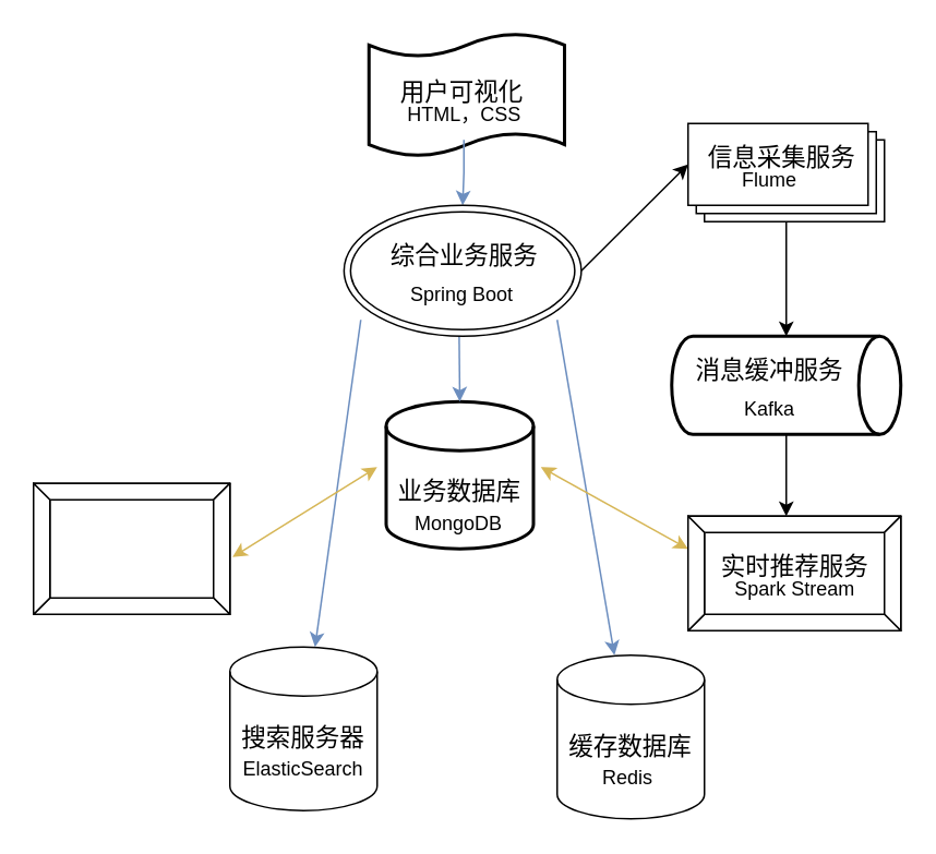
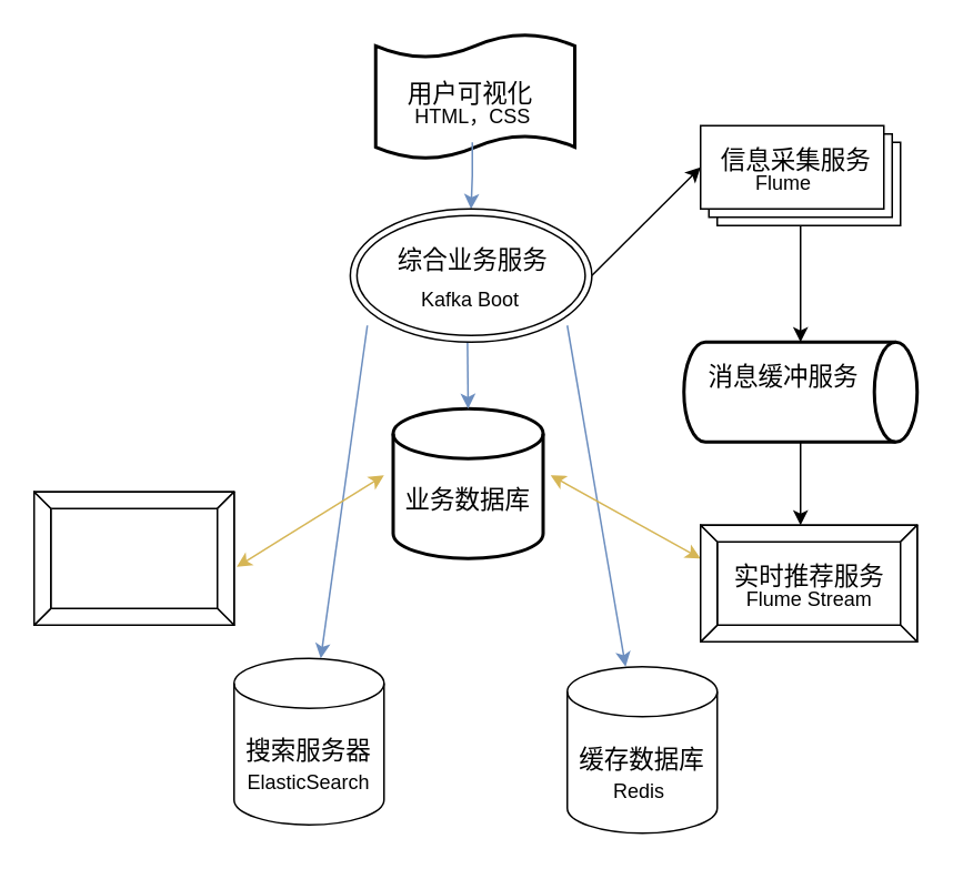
  <mxCell id="0" />
  <mxCell id="1" parent="0" />
  <mxCell id="2" style="rounded=0;orthogonalLoop=1;jettySize=auto;html=1;exitX=0;exitY=1;exitDx=0;exitDy=0;fillColor=#dae8fc;strokeColor=#6c8ebf;" edge="1" parent="1" target="6"><mxGeometry relative="1" as="geometry"><mxPoint x="220" y="195" as="sourcePoint" /></mxGeometry></mxCell>
  <mxCell id="3" style="rounded=0;orthogonalLoop=1;jettySize=auto;html=1;exitX=1;exitY=1;exitDx=0;exitDy=0;entryX=0.5;entryY=0;entryDx=0;entryDy=0;entryPerimeter=0;fillColor=#dae8fc;strokeColor=#6c8ebf;" edge="1" parent="1"><mxGeometry relative="1" as="geometry"><mxPoint x="340" y="195" as="sourcePoint" /><mxPoint x="375" y="400" as="targetPoint" /></mxGeometry></mxCell>
  <mxCell id="4" value="" style="strokeWidth=2;html=1;shape=mxgraph.flowchart.database;whiteSpace=wrap;" vertex="1" parent="1"><mxGeometry x="235.5" y="245" width="90" height="90" as="geometry" /></mxCell>
  <mxCell id="5" value="&lt;br style=&quot;border-color: var(--border-color); font-size: 15px;&quot;&gt;业务数据库" style="text;html=1;strokeColor=none;fillColor=none;align=center;verticalAlign=middle;whiteSpace=wrap;rounded=0;fontSize=15;" vertex="1" parent="1"><mxGeometry x="234.5" y="275" width="91" height="30" as="geometry" /></mxCell>
  <mxCell id="6" value="" style="shape=cylinder3;whiteSpace=wrap;html=1;boundedLbl=1;backgroundOutline=1;size=15;" vertex="1" parent="1"><mxGeometry x="140" y="395" width="90" height="100" as="geometry" /></mxCell>
  <mxCell id="7" value="搜索服务器" style="text;html=1;strokeColor=none;fillColor=none;align=center;verticalAlign=middle;whiteSpace=wrap;rounded=0;fontSize=15;" vertex="1" parent="1"><mxGeometry x="145" y="440" width="80" height="20" as="geometry" /></mxCell>
  <mxCell id="8" value="" style="endArrow=classic;startArrow=classic;html=1;rounded=0;entryX=0;entryY=0.5;entryDx=0;entryDy=0;fillColor=#fff2cc;strokeColor=#d6b656;" edge="1" parent="1"><mxGeometry width="50" height="50" relative="1" as="geometry"><mxPoint x="330" y="285" as="sourcePoint" /><mxPoint x="420" y="335" as="targetPoint" /></mxGeometry></mxCell>
  <mxCell id="9" value="" style="endArrow=classic;startArrow=classic;html=1;rounded=0;fillColor=#fff2cc;strokeColor=#d6b656;exitX=1.013;exitY=0.563;exitDx=0;exitDy=0;exitPerimeter=0;" edge="1" parent="1" source="28"><mxGeometry width="50" height="50" relative="1" as="geometry"><mxPoint x="140" y="280" as="sourcePoint" /><mxPoint x="230" y="285" as="targetPoint" /></mxGeometry></mxCell>
  <mxCell id="10" style="edgeStyle=orthogonalEdgeStyle;rounded=0;orthogonalLoop=1;jettySize=auto;html=1;exitX=0.5;exitY=1;exitDx=0;exitDy=0;entryX=0.5;entryY=0;entryDx=0;entryDy=0;" edge="1" parent="1"><mxGeometry relative="1" as="geometry"><mxPoint x="480" y="135" as="sourcePoint" /><mxPoint x="480" y="205" as="targetPoint" /></mxGeometry></mxCell>
  <mxCell id="11" style="edgeStyle=orthogonalEdgeStyle;rounded=0;orthogonalLoop=1;jettySize=auto;html=1;exitX=0.5;exitY=1;exitDx=0;exitDy=0;entryX=0.5;entryY=0;entryDx=0;entryDy=0;" edge="1" parent="1" source="13"><mxGeometry relative="1" as="geometry"><mxPoint x="480" y="245" as="sourcePoint" /><mxPoint x="480" y="315" as="targetPoint" /></mxGeometry></mxCell>
  <mxCell id="12" value="" style="endArrow=classic;startArrow=classic;html=1;rounded=0;entryX=0.5;entryY=1;entryDx=0;entryDy=0;exitX=0.5;exitY=0;exitDx=0;exitDy=0;exitPerimeter=0;fillColor=#dae8fc;strokeColor=#6c8ebf;" edge="1" parent="1" source="4"><mxGeometry width="50" height="50" relative="1" as="geometry"><mxPoint x="280" y="235" as="sourcePoint" /><mxPoint x="280" y="195" as="targetPoint" /></mxGeometry></mxCell>
  <mxCell id="13" value="" style="strokeWidth=2;html=1;shape=mxgraph.flowchart.direct_data;whiteSpace=wrap;" vertex="1" parent="1"><mxGeometry x="410" y="205" width="140" height="60" as="geometry" /></mxCell>
  <mxCell id="14" value="ElasticSearch" style="text;html=1;strokeColor=none;fillColor=none;align=center;verticalAlign=middle;whiteSpace=wrap;rounded=0;" vertex="1" parent="1"><mxGeometry x="155" y="455" width="60" height="30" as="geometry" /></mxCell>
  <mxCell id="15" value="" style="shape=cylinder3;whiteSpace=wrap;html=1;boundedLbl=1;backgroundOutline=1;size=15;" vertex="1" parent="1"><mxGeometry x="340" y="400" width="90" height="100" as="geometry" /></mxCell>
  <mxCell id="16" value="缓存数据库" style="text;html=1;strokeColor=none;fillColor=none;align=center;verticalAlign=middle;whiteSpace=wrap;rounded=0;fontSize=15;" vertex="1" parent="1"><mxGeometry x="345" y="445" width="80" height="20" as="geometry" /></mxCell>
  <mxCell id="17" value="Redis&amp;nbsp;" style="text;html=1;strokeColor=none;fillColor=none;align=center;verticalAlign=middle;whiteSpace=wrap;rounded=0;" vertex="1" parent="1"><mxGeometry x="355" y="460" width="60" height="30" as="geometry" /></mxCell>
- <mxCell id="18" value="MongoDB" style="text;html=1;strokeColor=none;fillColor=none;align=center;verticalAlign=middle;whiteSpace=wrap;rounded=0;" vertex="1" parent="1"><mxGeometry x="250" y="305" width="60" height="30" as="geometry" /></mxCell>
  <mxCell id="19" value="" style="verticalLabelPosition=bottom;verticalAlign=top;html=1;shape=mxgraph.basic.layered_rect;dx=10;outlineConnect=0;whiteSpace=wrap;" vertex="1" parent="1"><mxGeometry x="420" y="75" width="120" height="60" as="geometry" /></mxCell>
  <mxCell id="20" value="信息采集服务" style="text;html=1;strokeColor=none;fillColor=none;align=center;verticalAlign=middle;whiteSpace=wrap;rounded=0;fontSize=15;" vertex="1" parent="1"><mxGeometry x="430" y="85" width="95" height="20" as="geometry" /></mxCell>
  <mxCell id="21" value="Flume" style="text;html=1;strokeColor=none;fillColor=none;align=center;verticalAlign=middle;whiteSpace=wrap;rounded=0;" vertex="1" parent="1"><mxGeometry x="440" y="95" width="60" height="30" as="geometry" /></mxCell>
  <mxCell id="22" value="消息缓冲服务" style="text;html=1;strokeColor=none;fillColor=none;align=center;verticalAlign=middle;whiteSpace=wrap;rounded=0;fontSize=15;" vertex="1" parent="1"><mxGeometry x="420" y="215" width="100" height="20" as="geometry" /></mxCell>
- <mxCell id="23" value="Kafka" style="text;html=1;strokeColor=none;fillColor=none;align=center;verticalAlign=middle;whiteSpace=wrap;rounded=0;" vertex="1" parent="1"><mxGeometry x="440" y="235" width="60" height="30" as="geometry" /></mxCell>
  <mxCell id="24" value="" style="shape=tape;whiteSpace=wrap;html=1;strokeWidth=2;size=0.19" vertex="1" parent="1"><mxGeometry x="225" y="20" width="119.5" height="75" as="geometry" /></mxCell>
  <mxCell id="25" value="用户可视化" style="text;html=1;strokeColor=none;fillColor=none;align=center;verticalAlign=middle;whiteSpace=wrap;rounded=0;fontSize=15;" vertex="1" parent="1"><mxGeometry x="242.25" y="45" width="80" height="20" as="geometry" /></mxCell>
  <mxCell id="26" style="edgeStyle=orthogonalEdgeStyle;rounded=0;orthogonalLoop=1;jettySize=auto;html=1;exitX=0.5;exitY=1;exitDx=0;exitDy=0;entryX=0.5;entryY=0;entryDx=0;entryDy=0;fillColor=#dae8fc;strokeColor=#6c8ebf;" edge="1" parent="1" source="27" target="34"><mxGeometry relative="1" as="geometry" /></mxCell>
  <mxCell id="27" value="HTML，CSS" style="text;html=1;strokeColor=none;fillColor=none;align=center;verticalAlign=middle;whiteSpace=wrap;rounded=0;" vertex="1" parent="1"><mxGeometry x="240.5" y="55" width="85" height="30" as="geometry" /></mxCell>
  <mxCell id="28" value="" style="labelPosition=center;verticalLabelPosition=middle;align=center;html=1;shape=mxgraph.basic.button;dx=10;whiteSpace=wrap;" vertex="1" parent="1"><mxGeometry x="20" y="295" width="120" height="80" as="geometry" /></mxCell>
  <mxCell id="29" value="" style="labelPosition=center;verticalLabelPosition=middle;align=center;html=1;shape=mxgraph.basic.button;dx=10;whiteSpace=wrap;" vertex="1" parent="1"><mxGeometry x="420" y="315" width="130" height="70" as="geometry" /></mxCell>
  <mxCell id="30" value="实时推荐服务" style="text;html=1;strokeColor=none;fillColor=none;align=center;verticalAlign=middle;whiteSpace=wrap;rounded=0;fontSize=15;" vertex="1" parent="1"><mxGeometry x="437.5" y="335" width="95" height="20" as="geometry" /></mxCell>
- <mxCell id="31" value="Spark Stream" style="text;html=1;strokeColor=none;fillColor=none;align=center;verticalAlign=middle;whiteSpace=wrap;rounded=0;" vertex="1" parent="1"><mxGeometry x="442.5" y="345" width="85" height="30" as="geometry" /></mxCell>
+ <mxCell id="31" value="Flume Stream" style="text;html=1;strokeColor=none;fillColor=none;align=center;verticalAlign=middle;whiteSpace=wrap;rounded=0;" vertex="1" parent="1"><mxGeometry x="442.5" y="345" width="85" height="30" as="geometry" /></mxCell>
  <mxCell id="32" value="" style="endArrow=classic;startArrow=classic;html=1;rounded=0;exitX=0.5;exitY=0;exitDx=0;exitDy=0;fillColor=#dae8fc;strokeColor=#6c8ebf;entryX=0.5;entryY=1;entryDx=0;entryDy=0;entryPerimeter=0;" edge="1" parent="1" target="34"><mxGeometry width="50" height="50" relative="1" as="geometry"><mxPoint x="280" y="155" as="sourcePoint" /><mxPoint x="280" y="95" as="targetPoint" /></mxGeometry></mxCell>
  <mxCell id="33" style="rounded=0;orthogonalLoop=1;jettySize=auto;html=1;exitX=1;exitY=0.5;exitDx=0;exitDy=0;entryX=0;entryY=0;entryDx=0;entryDy=25;entryPerimeter=0;" edge="1" parent="1" source="34" target="19"><mxGeometry relative="1" as="geometry" /></mxCell>
  <mxCell id="34" value="" style="ellipse;shape=doubleEllipse;whiteSpace=wrap;html=1;" vertex="1" parent="1"><mxGeometry x="209.75" y="125" width="145" height="80" as="geometry" /></mxCell>
  <mxCell id="35" value="综合业务服务" style="text;html=1;strokeColor=none;fillColor=none;align=center;verticalAlign=middle;whiteSpace=wrap;rounded=0;fontSize=15;" vertex="1" parent="1"><mxGeometry x="235.5" y="145" width="94.5" height="20" as="geometry" /></mxCell>
- <mxCell id="36" value="Spring Boot" style="text;html=1;strokeColor=none;fillColor=none;align=center;verticalAlign=middle;whiteSpace=wrap;rounded=0;" vertex="1" parent="1"><mxGeometry x="244" y="165" width="76" height="30" as="geometry" /></mxCell>
+ <mxCell id="36" value="Kafka Boot" style="text;html=1;strokeColor=none;fillColor=none;align=center;verticalAlign=middle;whiteSpace=wrap;rounded=0;" vertex="1" parent="1"><mxGeometry x="244" y="165" width="76" height="30" as="geometry" /></mxCell>
